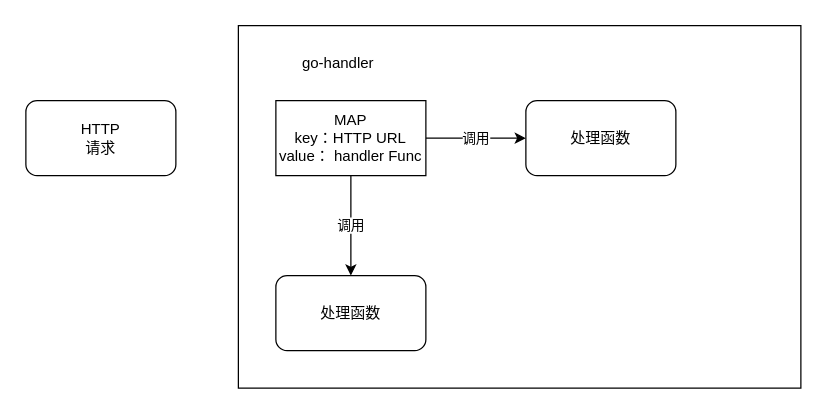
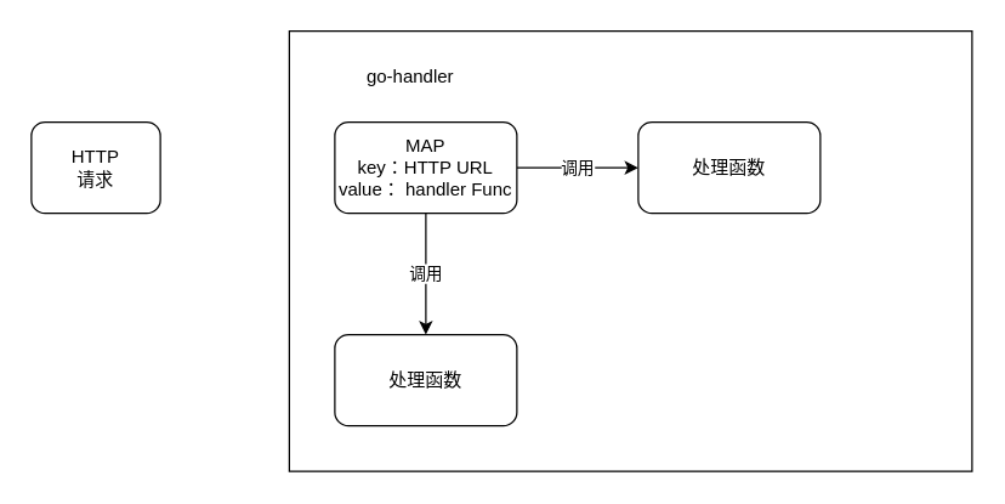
  <mxCell id="0" />
  <mxCell id="1" parent="0" />
  <mxCell id="2" value="" style="rounded=0;whiteSpace=wrap;html=1;" vertex="1" parent="1"><mxGeometry x="190" y="20" width="450" height="290" as="geometry" /></mxCell>
  <mxCell id="3" value="调用" style="edgeStyle=orthogonalEdgeStyle;rounded=0;orthogonalLoop=1;jettySize=auto;html=1;" edge="1" parent="1" source="5" target="8"><mxGeometry relative="1" as="geometry" /></mxCell>
  <mxCell id="4" value="调用" style="edgeStyle=orthogonalEdgeStyle;rounded=0;orthogonalLoop=1;jettySize=auto;html=1;" edge="1" parent="1" source="5" target="9"><mxGeometry relative="1" as="geometry"><Array as="points"><mxPoint x="280" y="180" /><mxPoint x="280" y="180" /></Array></mxGeometry></mxCell>
- <mxCell id="5" value="MAP&lt;br&gt;key：HTTP URL&lt;br&gt;value： handler Func&lt;br&gt;" style="whiteSpace=wrap;html=1;rounded=0;" vertex="1" parent="1"><mxGeometry x="220" y="80" width="120" height="60" as="geometry" /></mxCell>
- <mxCell id="6" value="HTTP&lt;br&gt;请求" style="whiteSpace=wrap;html=1;rounded=1;" vertex="1" parent="1"><mxGeometry x="20" y="80" width="120" height="60" as="geometry" /></mxCell>
+ <mxCell id="5" value="MAP&lt;br&gt;key：HTTP URL&lt;br&gt;value： handler Func&lt;br&gt;" style="rounded=1;whiteSpace=wrap;html=1;" vertex="1" parent="1"><mxGeometry x="220" y="80" width="120" height="60" as="geometry" /></mxCell>
+ <mxCell id="6" value="HTTP&lt;br&gt;请求" style="whiteSpace=wrap;html=1;rounded=1;" vertex="1" parent="1"><mxGeometry x="20" y="80" width="85" height="60" as="geometry" /></mxCell>
  <mxCell id="7" value="go-handler" style="text;html=1;strokeColor=none;fillColor=none;align=center;verticalAlign=middle;whiteSpace=wrap;rounded=0;" vertex="1" parent="1"><mxGeometry x="220" y="40" width="100" height="20" as="geometry" /></mxCell>
  <mxCell id="8" value="处理函数" style="whiteSpace=wrap;html=1;rounded=1;" vertex="1" parent="1"><mxGeometry x="420" y="80" width="120" height="60" as="geometry" /></mxCell>
  <mxCell id="9" value="处理函数" style="whiteSpace=wrap;html=1;rounded=1;" vertex="1" parent="1"><mxGeometry x="220" y="220" width="120" height="60" as="geometry" /></mxCell>
